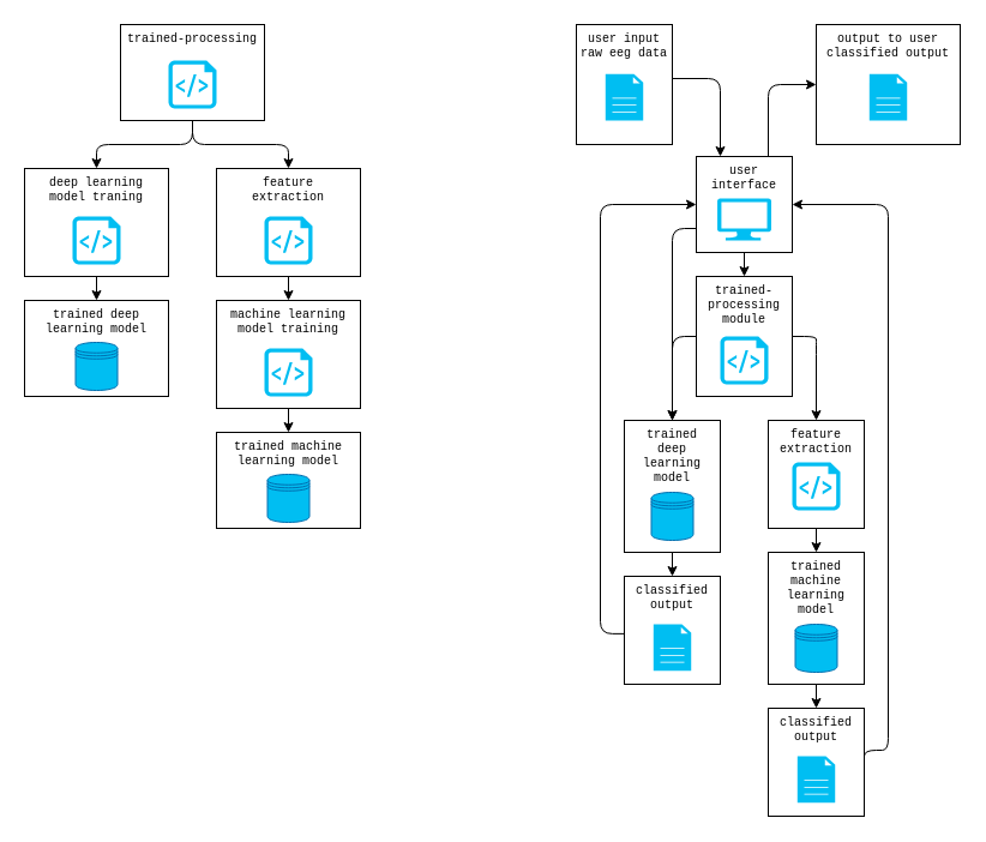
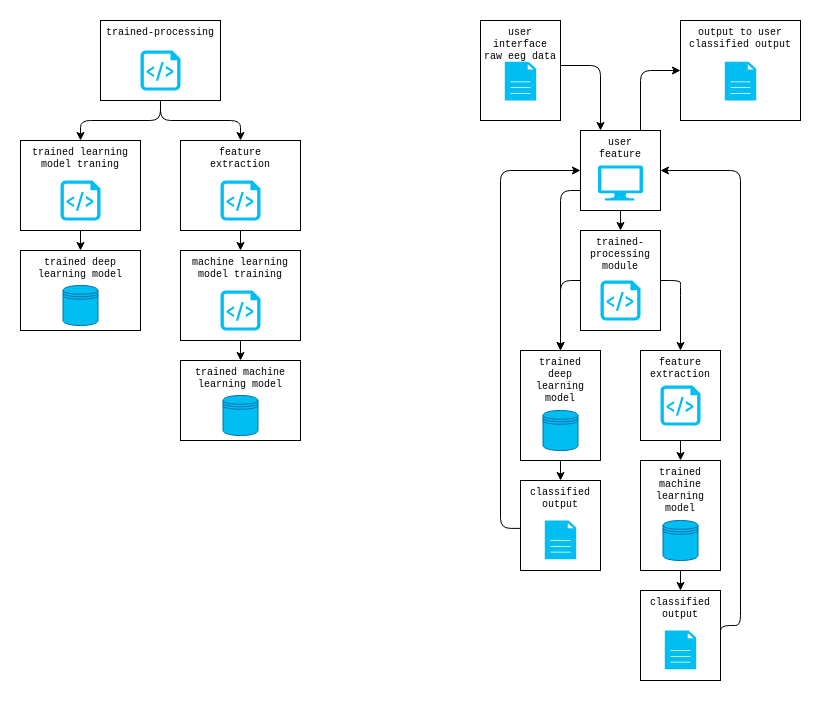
  <mxCell id="0" />
  <mxCell id="1" parent="0" />
  <mxCell id="2" value="&lt;span style=&quot;text-align: left;&quot;&gt;output to user&lt;/span&gt;&lt;br style=&quot;text-align: left;&quot;&gt;&lt;span style=&quot;text-align: left;&quot;&gt;classified output&lt;/span&gt;" style="whiteSpace=wrap;html=1;fontSize=10;fontFamily=Courier New;align=center;horizontal=1;verticalAlign=top;" parent="1" vertex="1"><mxGeometry x="680" y="20" width="120" height="100" as="geometry" /></mxCell>
  <mxCell id="3" style="edgeStyle=orthogonalEdgeStyle;html=1;fontFamily=Courier New;fontSize=10;" parent="1" source="4" target="17" edge="1"><mxGeometry relative="1" as="geometry" /></mxCell>
- <mxCell id="4" value="deep learning&lt;br&gt;model traning" style="whiteSpace=wrap;html=1;fontSize=10;fontFamily=Courier New;verticalAlign=top;align=center;" parent="1" vertex="1"><mxGeometry x="20" y="140" width="120" height="90" as="geometry" /></mxCell>
+ <mxCell id="4" value="trained learning&lt;br&gt;model traning" style="whiteSpace=wrap;html=1;fontSize=10;fontFamily=Courier New;verticalAlign=top;align=center;" parent="1" vertex="1"><mxGeometry x="20" y="140" width="120" height="90" as="geometry" /></mxCell>
  <mxCell id="5" style="edgeStyle=orthogonalEdgeStyle;html=1;fontFamily=Courier New;fontSize=10;" parent="1" source="6" target="18" edge="1"><mxGeometry relative="1" as="geometry" /></mxCell>
  <mxCell id="6" value="machine learning&lt;br&gt;model training" style="whiteSpace=wrap;html=1;fontSize=10;fontFamily=Courier New;verticalAlign=top;align=center;" parent="1" vertex="1"><mxGeometry x="180" y="250" width="120" height="90" as="geometry" /></mxCell>
  <mxCell id="7" style="edgeStyle=orthogonalEdgeStyle;html=1;fontFamily=Courier New;fontSize=10;" parent="1" source="8" target="6" edge="1"><mxGeometry relative="1" as="geometry" /></mxCell>
  <mxCell id="8" value="feature&lt;br&gt;extraction" style="whiteSpace=wrap;html=1;fontSize=10;fontFamily=Courier New;verticalAlign=top;align=center;" parent="1" vertex="1"><mxGeometry x="180" y="140" width="120" height="90" as="geometry" /></mxCell>
  <mxCell id="9" style="edgeStyle=orthogonalEdgeStyle;html=1;fontFamily=Courier New;fontSize=10;exitX=0.75;exitY=0;exitDx=0;exitDy=0;align=center;verticalAlign=top;entryX=0;entryY=0.5;entryDx=0;entryDy=0;" parent="1" source="13" target="2" edge="1"><mxGeometry relative="1" as="geometry"><mxPoint x="630" y="30" as="targetPoint" /><Array as="points"><mxPoint x="640" y="70" /></Array></mxGeometry></mxCell>
  <mxCell id="10" style="edgeStyle=orthogonalEdgeStyle;html=1;fontFamily=Courier New;fontSize=10;entryX=0.25;entryY=0;entryDx=0;entryDy=0;align=center;verticalAlign=top;" parent="1" source="41" target="13" edge="1"><mxGeometry relative="1" as="geometry"><mxPoint x="580" y="65" as="sourcePoint" /><mxPoint x="600" y="88" as="targetPoint" /><Array as="points"><mxPoint x="600" y="65" /></Array></mxGeometry></mxCell>
  <mxCell id="11" style="edgeStyle=orthogonalEdgeStyle;html=1;fontFamily=Courier New;fontSize=10;exitX=0.5;exitY=1;exitDx=0;exitDy=0;align=center;verticalAlign=top;" parent="1" source="13" target="23" edge="1"><mxGeometry relative="1" as="geometry" /></mxCell>
  <mxCell id="12" style="edgeStyle=orthogonalEdgeStyle;html=1;exitX=0;exitY=0.75;exitDx=0;exitDy=0;fontFamily=Courier New;fontSize=10;entryX=0.5;entryY=0;entryDx=0;entryDy=0;align=center;verticalAlign=top;" parent="1" source="13" target="20" edge="1"><mxGeometry relative="1" as="geometry"><mxPoint x="570" y="330" as="targetPoint" /><Array as="points"><mxPoint x="560" y="190" /></Array></mxGeometry></mxCell>
- <mxCell id="13" value="user&lt;br&gt;interface" style="whiteSpace=wrap;html=1;fontSize=10;fontFamily=Courier New;align=center;verticalAlign=top;" parent="1" vertex="1"><mxGeometry x="580" y="130" width="80" height="80" as="geometry" /></mxCell>
+ <mxCell id="13" value="user&lt;br&gt;feature" style="whiteSpace=wrap;html=1;fontSize=10;fontFamily=Courier New;align=center;verticalAlign=top;" parent="1" vertex="1"><mxGeometry x="580" y="130" width="80" height="80" as="geometry" /></mxCell>
  <mxCell id="14" style="edgeStyle=orthogonalEdgeStyle;html=1;entryX=0.5;entryY=0;entryDx=0;entryDy=0;fontFamily=Courier New;fontSize=10;" parent="1" source="16" target="8" edge="1"><mxGeometry relative="1" as="geometry" /></mxCell>
  <mxCell id="15" style="edgeStyle=orthogonalEdgeStyle;html=1;fontFamily=Courier New;fontSize=10;" parent="1" source="16" target="4" edge="1"><mxGeometry relative="1" as="geometry" /></mxCell>
  <mxCell id="16" value="trained-processing" style="whiteSpace=wrap;html=1;fontSize=10;fontFamily=Courier New;verticalAlign=top;align=center;" parent="1" vertex="1"><mxGeometry x="100" y="20" width="120" height="80" as="geometry" /></mxCell>
  <mxCell id="17" value="trained deep&lt;br&gt;learning model" style="whiteSpace=wrap;html=1;fontSize=10;fontFamily=Courier New;verticalAlign=top;align=center;" parent="1" vertex="1"><mxGeometry x="20" y="250" width="120" height="80" as="geometry" /></mxCell>
  <mxCell id="18" value="trained machine&lt;br&gt;learning model" style="whiteSpace=wrap;html=1;fontSize=10;fontFamily=Courier New;verticalAlign=top;align=center;" parent="1" vertex="1"><mxGeometry x="180" y="360" width="120" height="80" as="geometry" /></mxCell>
  <mxCell id="19" style="edgeStyle=orthogonalEdgeStyle;html=1;fontFamily=Courier New;fontSize=10;align=center;verticalAlign=top;entryX=0.5;entryY=0;entryDx=0;entryDy=0;" parent="1" source="20" target="44" edge="1"><mxGeometry relative="1" as="geometry"><mxPoint x="560" y="490" as="targetPoint" /></mxGeometry></mxCell>
  <mxCell id="20" value="trained&lt;br&gt;deep&lt;br&gt;learning&lt;br&gt;model" style="whiteSpace=wrap;html=1;fontSize=10;fontFamily=Courier New;verticalAlign=top;align=center;" parent="1" vertex="1"><mxGeometry x="520" y="350" width="80" height="110" as="geometry" /></mxCell>
  <mxCell id="21" value="" style="edgeStyle=orthogonalEdgeStyle;html=1;fontFamily=Courier New;fontSize=10;entryX=0.5;entryY=0;entryDx=0;entryDy=0;align=center;verticalAlign=top;exitX=1;exitY=0.5;exitDx=0;exitDy=0;" parent="1" source="23" target="48" edge="1"><mxGeometry relative="1" as="geometry"><mxPoint x="680" y="350" as="targetPoint" /><Array as="points"><mxPoint x="680" y="280" /><mxPoint x="680" y="285" /></Array></mxGeometry></mxCell>
  <mxCell id="22" style="edgeStyle=orthogonalEdgeStyle;html=1;entryX=0.5;entryY=0;entryDx=0;entryDy=0;fontFamily=Courier New;fontSize=10;exitX=0;exitY=0.5;exitDx=0;exitDy=0;align=center;verticalAlign=top;" parent="1" source="23" target="20" edge="1"><mxGeometry relative="1" as="geometry" /></mxCell>
  <mxCell id="23" value="trained-processing&lt;br&gt;module" style="whiteSpace=wrap;html=1;fontSize=10;fontFamily=Courier New;align=center;verticalAlign=top;" parent="1" vertex="1"><mxGeometry x="580" y="230" width="80" height="100" as="geometry" /></mxCell>
  <mxCell id="24" value="" style="group;align=center;verticalAlign=top;" parent="1" vertex="1" connectable="0"><mxGeometry x="640" y="590" width="80" height="90" as="geometry" /></mxCell>
  <mxCell id="25" value="classified&lt;br&gt;output" style="whiteSpace=wrap;html=1;fontSize=10;fontFamily=Courier New;align=center;horizontal=1;verticalAlign=top;" parent="24" vertex="1"><mxGeometry width="80" height="90" as="geometry" /></mxCell>
  <mxCell id="26" value="&lt;div style=&quot;&quot;&gt;&lt;span style=&quot;color: rgb(186, 0, 0); font-family: monospace; font-size: 0px;&quot;&gt;cc&lt;/span&gt;&lt;br&gt;&lt;/div&gt;" style="sketch=0;pointerEvents=1;shadow=0;dashed=0;html=1;labelPosition=center;verticalLabelPosition=bottom;verticalAlign=top;align=center;outlineConnect=0;shape=mxgraph.veeam2.file;fontFamily=Courier New;fontSize=10;fillColor=#00BEF2;fontColor=#ffffff;strokeColor=#006EAF;" parent="24" vertex="1"><mxGeometry x="24.29" y="40" width="31.43" height="38.75" as="geometry" /></mxCell>
  <mxCell id="27" value="trained&lt;br&gt;machine&lt;br&gt;learning&lt;br&gt;model" style="whiteSpace=wrap;html=1;fontSize=10;fontFamily=Courier New;verticalAlign=top;align=center;" parent="1" vertex="1"><mxGeometry x="640" y="460" width="80" height="110" as="geometry" /></mxCell>
  <mxCell id="28" value="" style="edgeStyle=orthogonalEdgeStyle;html=1;fontFamily=Courier New;fontSize=10;exitX=0.5;exitY=1;exitDx=0;exitDy=0;align=center;verticalAlign=top;" parent="1" source="27" target="25" edge="1"><mxGeometry relative="1" as="geometry"><mxPoint x="710" y="590" as="sourcePoint" /><mxPoint x="710" y="630" as="targetPoint" /></mxGeometry></mxCell>
  <mxCell id="29" style="edgeStyle=orthogonalEdgeStyle;html=1;entryX=1;entryY=0.5;entryDx=0;entryDy=0;fontFamily=Courier New;fontSize=10;align=center;verticalAlign=top;exitX=1;exitY=0.5;exitDx=0;exitDy=0;" parent="1" source="25" target="13" edge="1"><mxGeometry relative="1" as="geometry"><mxPoint x="800" y="550" as="sourcePoint" /><Array as="points"><mxPoint x="740" y="625" /><mxPoint x="740" y="170" /></Array></mxGeometry></mxCell>
  <mxCell id="30" value="" style="verticalLabelPosition=bottom;html=1;verticalAlign=top;align=center;strokeColor=none;fillColor=#00BEF2;shape=mxgraph.azure.script_file;pointerEvents=1;fontFamily=Courier New;fontSize=10;" parent="1" vertex="1"><mxGeometry x="140" y="50" width="40" height="40" as="geometry" /></mxCell>
  <mxCell id="31" value="" style="verticalLabelPosition=bottom;html=1;verticalAlign=top;align=center;strokeColor=none;fillColor=#00BEF2;shape=mxgraph.azure.script_file;pointerEvents=1;fontFamily=Courier New;fontSize=10;" parent="1" vertex="1"><mxGeometry x="60" y="180" width="40" height="40" as="geometry" /></mxCell>
  <mxCell id="32" value="" style="verticalLabelPosition=bottom;html=1;verticalAlign=top;align=center;strokeColor=none;fillColor=#00BEF2;shape=mxgraph.azure.script_file;pointerEvents=1;fontFamily=Courier New;fontSize=10;" parent="1" vertex="1"><mxGeometry x="220" y="180" width="40" height="40" as="geometry" /></mxCell>
  <mxCell id="33" value="" style="verticalLabelPosition=bottom;html=1;verticalAlign=top;align=center;strokeColor=none;fillColor=#00BEF2;shape=mxgraph.azure.script_file;pointerEvents=1;fontFamily=Courier New;fontSize=10;" parent="1" vertex="1"><mxGeometry x="220" y="290" width="40" height="40" as="geometry" /></mxCell>
  <mxCell id="34" value="" style="verticalLabelPosition=bottom;html=1;verticalAlign=top;align=center;strokeColor=none;fillColor=#00BEF2;shape=mxgraph.azure.script_file;pointerEvents=1;fontFamily=Courier New;fontSize=10;" parent="1" vertex="1"><mxGeometry x="600" y="280" width="40" height="40" as="geometry" /></mxCell>
  <mxCell id="35" value="" style="shape=datastore;whiteSpace=wrap;html=1;labelPosition=center;verticalLabelPosition=bottom;align=center;verticalAlign=top;fontFamily=Courier New;fontSize=10;fillColor=#00BEF2;fontColor=#ffffff;strokeColor=#006EAF;" parent="1" vertex="1"><mxGeometry x="62.5" y="285" width="35" height="40" as="geometry" /></mxCell>
  <mxCell id="36" value="" style="shape=datastore;whiteSpace=wrap;html=1;labelPosition=center;verticalLabelPosition=bottom;align=center;verticalAlign=top;fontFamily=Courier New;fontSize=10;fillColor=#00BEF2;fontColor=#ffffff;strokeColor=#006EAF;" parent="1" vertex="1"><mxGeometry x="222.5" y="395" width="35" height="40" as="geometry" /></mxCell>
  <mxCell id="37" value="" style="verticalLabelPosition=bottom;html=1;verticalAlign=top;align=center;strokeColor=none;fillColor=#00BEF2;shape=mxgraph.azure.computer;pointerEvents=1;fontFamily=Courier New;fontSize=10;" parent="1" vertex="1"><mxGeometry x="597.5" y="165" width="45" height="35" as="geometry" /></mxCell>
  <mxCell id="38" value="" style="shape=datastore;whiteSpace=wrap;html=1;labelPosition=center;verticalLabelPosition=bottom;align=center;verticalAlign=top;fontFamily=Courier New;fontSize=10;fillColor=#00BEF2;fontColor=#ffffff;strokeColor=#006EAF;" parent="1" vertex="1"><mxGeometry x="542.5" y="410" width="35" height="40" as="geometry" /></mxCell>
  <mxCell id="39" value="" style="shape=datastore;whiteSpace=wrap;html=1;labelPosition=center;verticalLabelPosition=bottom;align=center;verticalAlign=top;fontFamily=Courier New;fontSize=10;fillColor=#00BEF2;fontColor=#ffffff;strokeColor=#006EAF;" parent="1" vertex="1"><mxGeometry x="662.5" y="520" width="35" height="40" as="geometry" /></mxCell>
  <mxCell id="40" value="&lt;div style=&quot;&quot;&gt;&lt;span style=&quot;color: rgb(186, 0, 0); font-family: monospace; font-size: 0px;&quot;&gt;CCCCCC&lt;/span&gt;&lt;br&gt;&lt;/div&gt;" style="sketch=0;pointerEvents=1;shadow=0;dashed=0;html=1;labelPosition=center;verticalLabelPosition=bottom;verticalAlign=top;align=center;outlineConnect=0;shape=mxgraph.veeam2.file;fontFamily=Courier New;fontSize=10;fillColor=#00BEF2;fontColor=#ffffff;strokeColor=#006EAF;" parent="1" vertex="1"><mxGeometry x="724.29" y="61.25" width="31.43" height="38.75" as="geometry" /></mxCell>
- <mxCell id="41" value="&lt;span style=&quot;text-align: left;&quot;&gt;user input&lt;br&gt;raw eeg data&lt;br&gt;&lt;/span&gt;" style="whiteSpace=wrap;html=1;fontSize=10;fontFamily=Courier New;align=center;horizontal=1;verticalAlign=top;" parent="1" vertex="1"><mxGeometry x="480" y="20" width="80" height="100" as="geometry" /></mxCell>
+ <mxCell id="41" value="&lt;span style=&quot;text-align: left;&quot;&gt;user interface&lt;br&gt;raw eeg data&lt;br&gt;&lt;/span&gt;" style="whiteSpace=wrap;html=1;fontSize=10;fontFamily=Courier New;align=center;horizontal=1;verticalAlign=top;" parent="1" vertex="1"><mxGeometry x="480" y="20" width="80" height="100" as="geometry" /></mxCell>
  <mxCell id="42" value="&lt;div style=&quot;&quot;&gt;&lt;span style=&quot;color: rgb(186, 0, 0); font-family: monospace; font-size: 0px;&quot;&gt;CCCCCC&lt;/span&gt;&lt;br&gt;&lt;/div&gt;" style="sketch=0;pointerEvents=1;shadow=0;dashed=0;html=1;labelPosition=center;verticalLabelPosition=bottom;verticalAlign=top;align=center;outlineConnect=0;shape=mxgraph.veeam2.file;fontFamily=Courier New;fontSize=10;fillColor=#00BEF2;fontColor=#ffffff;strokeColor=#006EAF;" parent="1" vertex="1"><mxGeometry x="504.29" y="61.25" width="31.43" height="38.75" as="geometry" /></mxCell>
  <mxCell id="43" value="" style="group;align=center;verticalAlign=top;" parent="1" vertex="1" connectable="0"><mxGeometry x="520" y="480" width="80" height="90" as="geometry" /></mxCell>
  <mxCell id="44" value="classified&lt;br&gt;output" style="whiteSpace=wrap;html=1;fontSize=10;fontFamily=Courier New;align=center;horizontal=1;verticalAlign=top;" parent="43" vertex="1"><mxGeometry width="80" height="90" as="geometry" /></mxCell>
  <mxCell id="45" value="&lt;div style=&quot;&quot;&gt;&lt;span style=&quot;color: rgb(186, 0, 0); font-family: monospace; font-size: 0px;&quot;&gt;cc&lt;/span&gt;&lt;br&gt;&lt;/div&gt;" style="sketch=0;pointerEvents=1;shadow=0;dashed=0;html=1;labelPosition=center;verticalLabelPosition=bottom;verticalAlign=top;align=center;outlineConnect=0;shape=mxgraph.veeam2.file;fontFamily=Courier New;fontSize=10;fillColor=#00BEF2;fontColor=#ffffff;strokeColor=#006EAF;" parent="43" vertex="1"><mxGeometry x="24.29" y="40" width="31.43" height="38.75" as="geometry" /></mxCell>
  <mxCell id="46" style="edgeStyle=orthogonalEdgeStyle;html=1;entryX=0;entryY=0.5;entryDx=0;entryDy=0;fontFamily=Courier New;fontSize=10;exitX=0.006;exitY=0.532;exitDx=0;exitDy=0;exitPerimeter=0;" parent="1" source="44" target="13" edge="1"><mxGeometry relative="1" as="geometry"><Array as="points"><mxPoint x="500" y="528" /><mxPoint x="500" y="170" /></Array></mxGeometry></mxCell>
  <mxCell id="47" value="" style="edgeStyle=none;html=1;entryX=0.5;entryY=0;entryDx=0;entryDy=0;" edge="1" parent="1" source="48" target="27"><mxGeometry relative="1" as="geometry"><mxPoint x="680" y="450" as="targetPoint" /></mxGeometry></mxCell>
  <mxCell id="48" value="feature&lt;br&gt;extraction" style="whiteSpace=wrap;html=1;fontSize=10;fontFamily=Courier New;verticalAlign=top;align=center;" vertex="1" parent="1"><mxGeometry x="640" y="350" width="80" height="90" as="geometry" /></mxCell>
  <mxCell id="49" value="" style="verticalLabelPosition=bottom;html=1;verticalAlign=top;align=center;strokeColor=none;fillColor=#00BEF2;shape=mxgraph.azure.script_file;pointerEvents=1;fontFamily=Courier New;fontSize=10;" vertex="1" parent="1"><mxGeometry x="660" y="385" width="40" height="40" as="geometry" /></mxCell>
